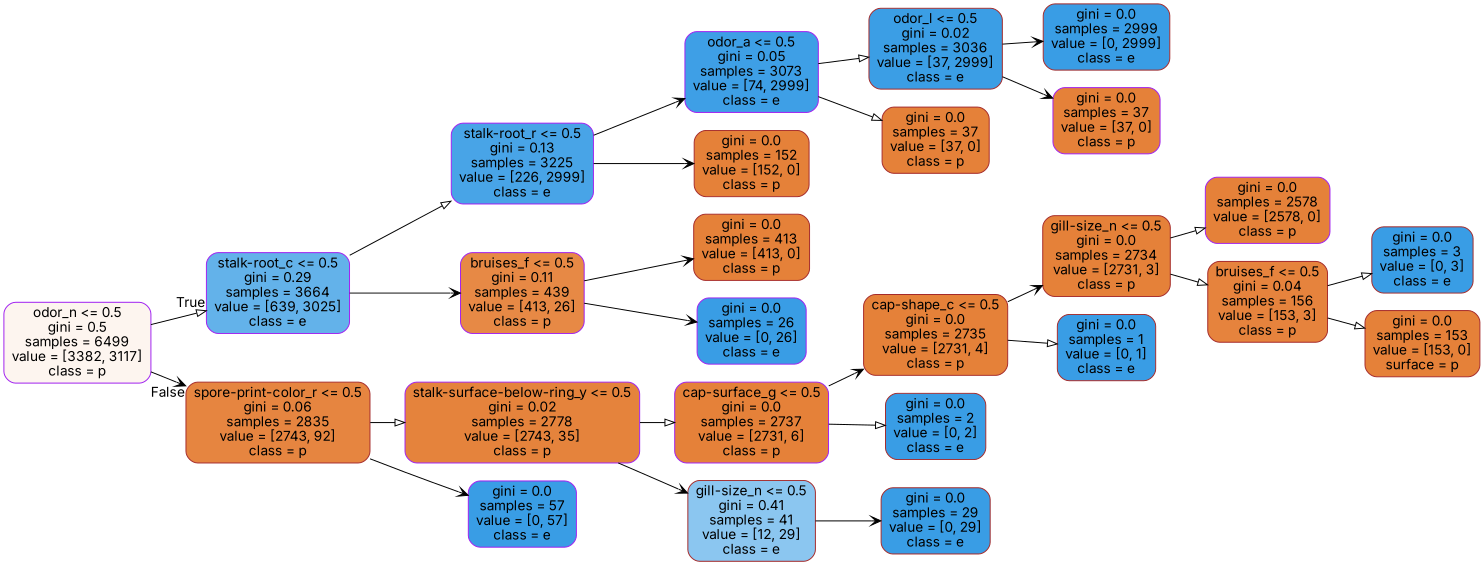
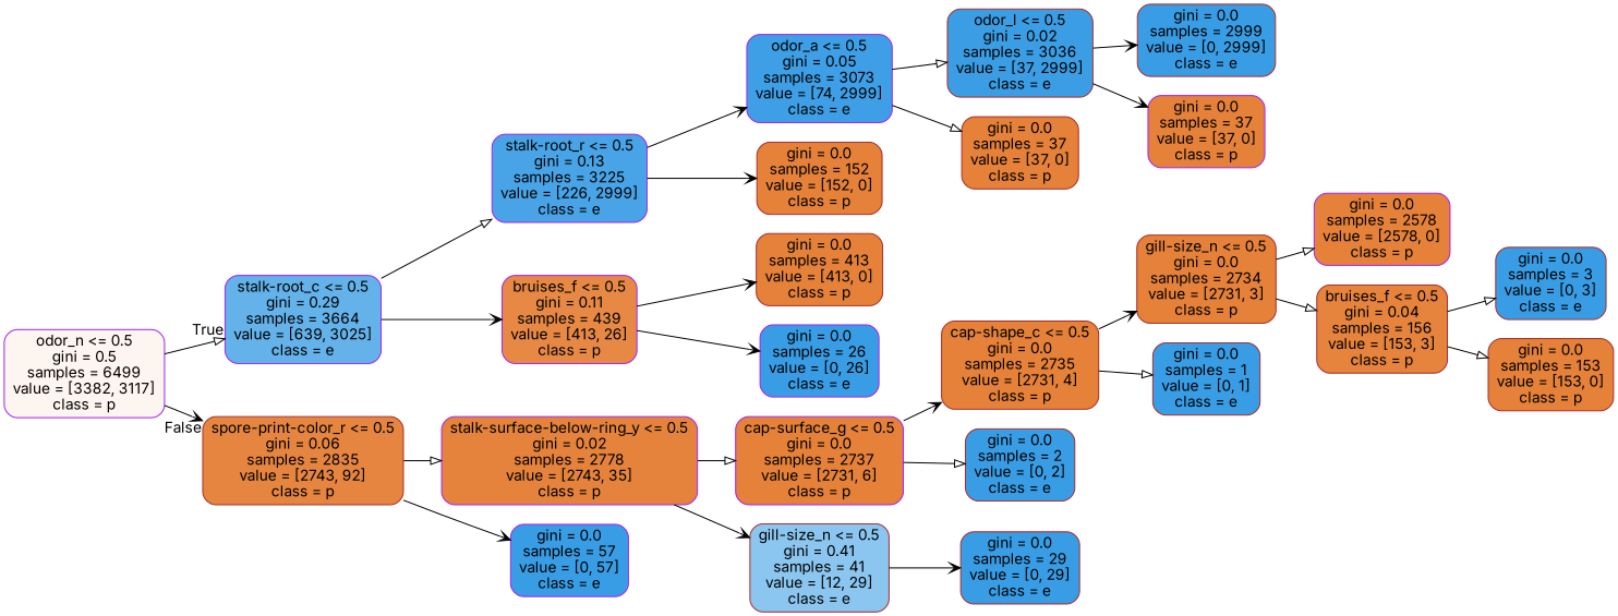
  digraph {
    fontname=Inter
    rankdir=LR
    node [color=brown fillcolor="#e58139" fontname=Inter shape=box style="filled, rounded"]
    edge [arrowhead=vee fontname=Inter]
    n1 [color=purple fillcolor="#fdf5ef" label="odor_n <= 0.5\ngini = 0.5\nsamples = 6499\nvalue = [3382, 3117]\nclass = p"]
    n2 [color=purple fillcolor="#63b2ea" label="stalk-root_c <= 0.5\ngini = 0.29\nsamples = 3664\nvalue = [639, 3025]\nclass = e"]
    n3 [fillcolor="#e68540" label="spore-print-color_r <= 0.5\ngini = 0.06\nsamples = 2835\nvalue = [2743, 92]\nclass = p"]
    n4 [color=purple fillcolor="#48a4e7" label="stalk-root_r <= 0.5\ngini = 0.13\nsamples = 3225\nvalue = [226, 2999]\nclass = e"]
    n5 [color=purple fillcolor="#e78945" label="bruises_f <= 0.5\ngini = 0.11\nsamples = 439\nvalue = [413, 26]\nclass = p"]
    n6 [color=purple fillcolor="#e5833c" label="stalk-surface-below-ring_y <= 0.5\ngini = 0.02\nsamples = 2778\nvalue = [2743, 35]\nclass = p"]
    n7 [color=purple fillcolor="#399de5" label="gini = 0.0\nsamples = 57\nvalue = [0, 57]\nclass = e"]
    n8 [color=purple fillcolor="#3e9fe6" label="odor_a <= 0.5\ngini = 0.05\nsamples = 3073\nvalue = [74, 2999]\nclass = e"]
    n9 [label="gini = 0.0\nsamples = 152\nvalue = [152, 0]\nclass = p"]
    n10 [label="gini = 0.0\nsamples = 413\nvalue = [413, 0]\nclass = p"]
    n11 [color=purple fillcolor="#399de5" label="gini = 0.0\nsamples = 26\nvalue = [0, 26]\nclass = e"]
    n12 [fillcolor="#3b9ee5" label="odor_l <= 0.5\ngini = 0.02\nsamples = 3036\nvalue = [37, 2999]\nclass = e"]
    n13 [label="gini = 0.0\nsamples = 37\nvalue = [37, 0]\nclass = p"]
    n14 [fillcolor="#399de5" label="gini = 0.0\nsamples = 2999\nvalue = [0, 2999]\nclass = e"]
    n15 [color=purple label="gini = 0.0\nsamples = 37\nvalue = [37, 0]\nclass = p"]
    n16 [color=purple label="cap-surface_g <= 0.5\ngini = 0.0\nsamples = 2737\nvalue = [2731, 6]\nclass = p"]
    n17 [fillcolor="#8bc6f0" label="gill-size_n <= 0.5\ngini = 0.41\nsamples = 41\nvalue = [12, 29]\nclass = e"]
    n18 [label="cap-shape_c <= 0.5\ngini = 0.0\nsamples = 2735\nvalue = [2731, 4]\nclass = p"]
    n19 [fillcolor="#399de5" label="gini = 0.0\nsamples = 2\nvalue = [0, 2]\nclass = e"]
    n20 [fillcolor="#399de5" label="gini = 0.0\nsamples = 29\nvalue = [0, 29]\nclass = e"]
    n21 [label="gill-size_n <= 0.5\ngini = 0.0\nsamples = 2734\nvalue = [2731, 3]\nclass = p"]
    n22 [fillcolor="#399de5" label="gini = 0.0\nsamples = 1\nvalue = [0, 1]\nclass = e"]
    n23 [color=purple label="gini = 0.0\nsamples = 2578\nvalue = [2578, 0]\nclass = p"]
    n24 [fillcolor="#e6833d" label="bruises_f <= 0.5\ngini = 0.04\nsamples = 156\nvalue = [153, 3]\nclass = p"]
    n25 [fillcolor="#399de5" label="gini = 0.0\nsamples = 3\nvalue = [0, 3]\nclass = e"]
-   n26 [label="gini = 0.0\nsamples = 153\nvalue = [153, 0]\nsurface = p"]
+   n26 [label="gini = 0.0\nsamples = 153\nvalue = [153, 0]\nclass = p"]
    n1 -> n2 [arrowhead=onormal headlabel=True labelangle=45 labeldistance=2.5]
    n1 -> n3 [headlabel=False labelangle=-45 labeldistance=2.5]
    n2 -> n4 [arrowhead=onormal]
    n2 -> n5
    n3 -> n6 [arrowhead=onormal]
    n3 -> n7
    n4 -> n8
    n4 -> n9
    n5 -> n10
    n5 -> n11
    n6 -> n16 [arrowhead=onormal]
    n6 -> n17
    n8 -> n12 [arrowhead=onormal]
    n8 -> n13 [arrowhead=onormal]
    n12 -> n14
    n12 -> n15
    n16 -> n18
    n16 -> n19 [arrowhead=onormal]
    n17 -> n20
    n18 -> n21
    n18 -> n22 [arrowhead=onormal]
    n21 -> n23 [arrowhead=onormal]
    n21 -> n24 [arrowhead=onormal]
    n24 -> n25 [arrowhead=onormal]
    n24 -> n26 [arrowhead=onormal]
  }
